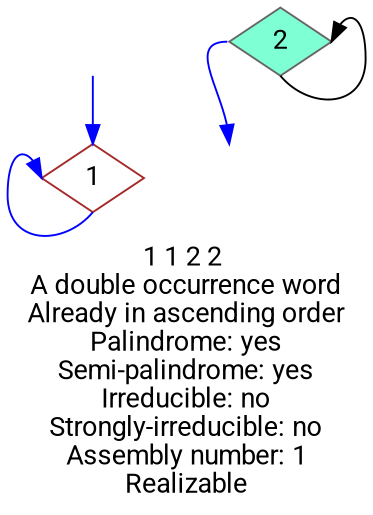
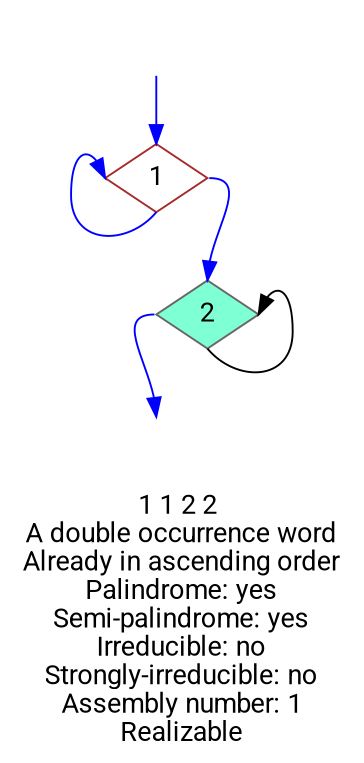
  digraph {
    fontname=Roboto
    label="1 1 2 2 \nA double occurrence word\nAlready in ascending order\nPalindrome: yes\nSemi-palindrome: yes\nIrreducible: no\nStrongly-irreducible: no\nAssembly number: 1\nRealizable\n"
    node [fontname=Roboto shape=diamond style=invis]
    edge [headport=n tailport=s color=blue fontname=Roboto]
    a
    1 [style=filled fillcolor=white color=brown]
    b
    2 [style=filled fillcolor=aquamarine color=gray40]
    a -> 1
    1 -> 1 [headport=w]
+   1 -> 2 [tailport=e]
    2 -> b [tailport=w]
    2 -> 2 [headport=e color=black]
  }
